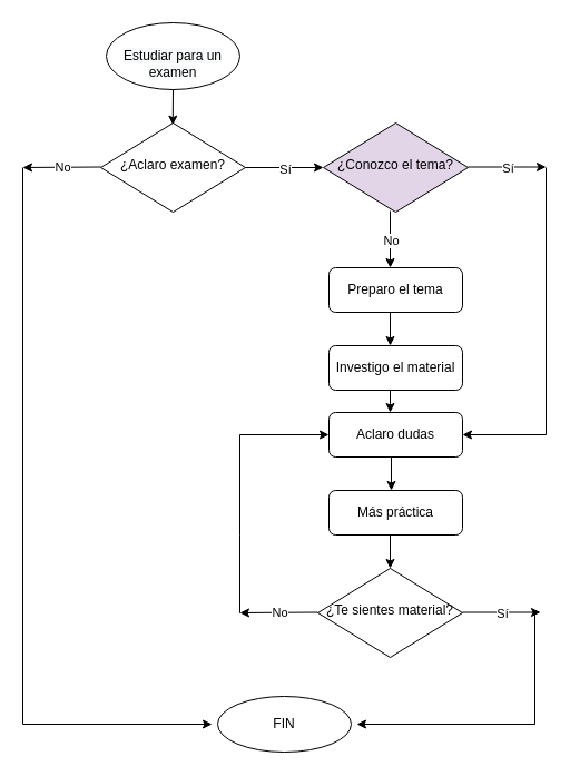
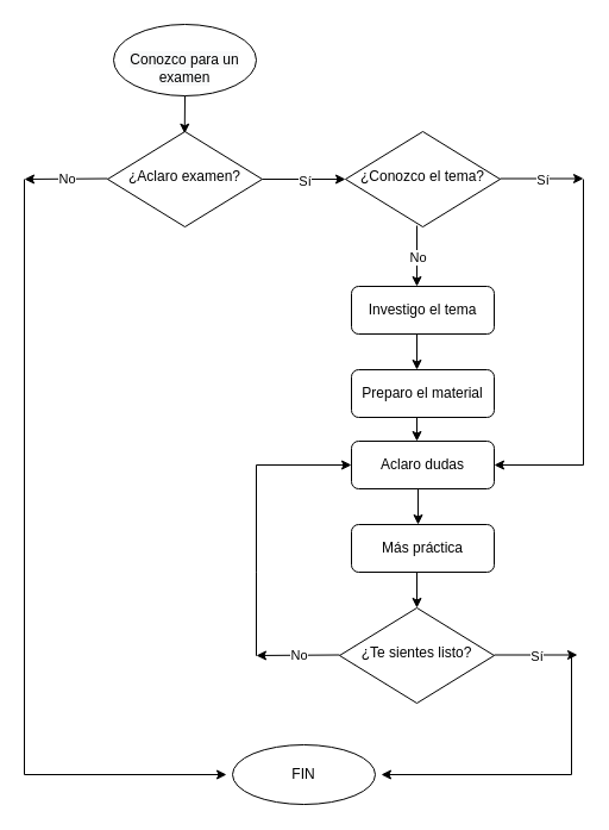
  <mxCell id="0" />
  <mxCell id="1" parent="0" />
  <mxCell id="2" value="¿Aclaro examen?" style="rhombus;whiteSpace=wrap;html=1;shadow=0;fontFamily=Helvetica;fontSize=12;align=center;strokeWidth=1;spacing=6;spacingTop=-4;" parent="1" vertex="1"><mxGeometry x="90" y="110" width="130" height="80" as="geometry" /></mxCell>
- <mxCell id="3" value="Preparo el tema" style="rounded=1;whiteSpace=wrap;html=1;fontSize=12;glass=0;strokeWidth=1;shadow=0;" parent="1" vertex="1"><mxGeometry x="295" y="240" width="120" height="40" as="geometry" /></mxCell>
+ <mxCell id="3" value="Investigo el tema" style="rounded=1;whiteSpace=wrap;html=1;fontSize=12;glass=0;strokeWidth=1;shadow=0;" parent="1" vertex="1"><mxGeometry x="295" y="240" width="120" height="40" as="geometry" /></mxCell>
  <mxCell id="4" value="" style="endArrow=classic;html=1;rounded=0;" edge="1" parent="1"><mxGeometry relative="1" as="geometry"><mxPoint x="220" y="150" as="sourcePoint" /><mxPoint x="290" y="150" as="targetPoint" /></mxGeometry></mxCell>
  <mxCell id="5" value="Sí" style="edgeLabel;resizable=0;html=1;align=center;verticalAlign=middle;" connectable="0" vertex="1" parent="4"><mxGeometry relative="1" as="geometry"><mxPoint y="1" as="offset" /></mxGeometry></mxCell>
- <mxCell id="6" value="¿Conozco el tema?" style="rhombus;whiteSpace=wrap;html=1;shadow=0;fontFamily=Helvetica;fontSize=12;align=center;strokeWidth=1;spacing=6;spacingTop=-4;fillColor=#e1d5e7;" vertex="1" parent="1"><mxGeometry x="290" y="110" width="130" height="80" as="geometry" /></mxCell>
+ <mxCell id="6" value="¿Conozco el tema?" style="rhombus;whiteSpace=wrap;html=1;shadow=0;fontFamily=Helvetica;fontSize=12;align=center;strokeWidth=1;spacing=6;spacingTop=-4;" vertex="1" parent="1"><mxGeometry x="290" y="110" width="130" height="80" as="geometry" /></mxCell>
  <mxCell id="7" value="" style="endArrow=classic;html=1;rounded=0;" edge="1" parent="1"><mxGeometry relative="1" as="geometry"><mxPoint x="90" y="149.5" as="sourcePoint" /><mxPoint x="20" y="150" as="targetPoint" /></mxGeometry></mxCell>
  <mxCell id="8" value="No" style="edgeLabel;resizable=0;html=1;align=center;verticalAlign=middle;" connectable="0" vertex="1" parent="7"><mxGeometry relative="1" as="geometry"><mxPoint as="offset" /></mxGeometry></mxCell>
  <mxCell id="9" value="" style="endArrow=classic;html=1;rounded=0;" edge="1" parent="1"><mxGeometry relative="1" as="geometry"><mxPoint x="420" y="149.5" as="sourcePoint" /><mxPoint x="490" y="149.5" as="targetPoint" /></mxGeometry></mxCell>
  <mxCell id="10" value="Sí" style="edgeLabel;resizable=0;html=1;align=center;verticalAlign=middle;" connectable="0" vertex="1" parent="9"><mxGeometry relative="1" as="geometry"><mxPoint y="1" as="offset" /></mxGeometry></mxCell>
  <mxCell id="11" value="" style="endArrow=classic;html=1;rounded=0;" edge="1" parent="1"><mxGeometry relative="1" as="geometry"><mxPoint x="350" y="189" as="sourcePoint" /><mxPoint x="350" y="240" as="targetPoint" /></mxGeometry></mxCell>
  <mxCell id="12" value="No" style="edgeLabel;resizable=0;html=1;align=center;verticalAlign=middle;" connectable="0" vertex="1" parent="11"><mxGeometry relative="1" as="geometry"><mxPoint as="offset" /></mxGeometry></mxCell>
  <mxCell id="13" value="" style="endArrow=classic;html=1;rounded=0;" edge="1" parent="1"><mxGeometry width="50" height="50" relative="1" as="geometry"><mxPoint x="350" y="280" as="sourcePoint" /><mxPoint x="350" y="310" as="targetPoint" /></mxGeometry></mxCell>
  <mxCell id="14" value="" style="edgeStyle=orthogonalEdgeStyle;rounded=0;orthogonalLoop=1;jettySize=auto;html=1;" edge="1" parent="1"><mxGeometry relative="1" as="geometry"><mxPoint x="350" y="350" as="sourcePoint" /><mxPoint x="350" y="370" as="targetPoint" /></mxGeometry></mxCell>
- <mxCell id="15" value="Investigo el material" style="rounded=1;whiteSpace=wrap;html=1;fontSize=12;glass=0;strokeWidth=1;shadow=0;" vertex="1" parent="1"><mxGeometry x="295" y="310" width="120" height="40" as="geometry" /></mxCell>
+ <mxCell id="15" value="Preparo el material" style="rounded=1;whiteSpace=wrap;html=1;fontSize=12;glass=0;strokeWidth=1;shadow=0;" vertex="1" parent="1"><mxGeometry x="295" y="310" width="120" height="40" as="geometry" /></mxCell>
  <mxCell id="16" value="" style="edgeStyle=orthogonalEdgeStyle;rounded=0;orthogonalLoop=1;jettySize=auto;html=1;" edge="1" parent="1"><mxGeometry relative="1" as="geometry"><mxPoint x="351" y="410" as="sourcePoint" /><mxPoint x="351" y="440" as="targetPoint" /></mxGeometry></mxCell>
  <mxCell id="17" value="Aclaro dudas" style="rounded=1;whiteSpace=wrap;html=1;fontSize=12;glass=0;strokeWidth=1;shadow=0;" vertex="1" parent="1"><mxGeometry x="295" y="370" width="120" height="40" as="geometry" /></mxCell>
- <mxCell id="18" value="¿Te sientes material?" style="rhombus;whiteSpace=wrap;html=1;shadow=0;fontFamily=Helvetica;fontSize=12;align=center;strokeWidth=1;spacing=6;spacingTop=-4;" vertex="1" parent="1"><mxGeometry x="285" y="510" width="130" height="80" as="geometry" /></mxCell>
+ <mxCell id="18" value="¿Te sientes listo?" style="rhombus;whiteSpace=wrap;html=1;shadow=0;fontFamily=Helvetica;fontSize=12;align=center;strokeWidth=1;spacing=6;spacingTop=-4;" vertex="1" parent="1"><mxGeometry x="285" y="510" width="130" height="80" as="geometry" /></mxCell>
  <mxCell id="19" value="" style="endArrow=classic;html=1;rounded=0;" edge="1" parent="1"><mxGeometry relative="1" as="geometry"><mxPoint x="415" y="549.5" as="sourcePoint" /><mxPoint x="485" y="549.5" as="targetPoint" /></mxGeometry></mxCell>
  <mxCell id="20" value="Sí" style="edgeLabel;resizable=0;html=1;align=center;verticalAlign=middle;" connectable="0" vertex="1" parent="19"><mxGeometry relative="1" as="geometry"><mxPoint y="1" as="offset" /></mxGeometry></mxCell>
  <mxCell id="21" value="" style="endArrow=classic;html=1;rounded=0;" edge="1" parent="1"><mxGeometry relative="1" as="geometry"><mxPoint x="285" y="549.5" as="sourcePoint" /><mxPoint x="215" y="550" as="targetPoint" /></mxGeometry></mxCell>
  <mxCell id="22" value="No" style="edgeLabel;resizable=0;html=1;align=center;verticalAlign=middle;" connectable="0" vertex="1" parent="21"><mxGeometry relative="1" as="geometry"><mxPoint as="offset" /></mxGeometry></mxCell>
  <mxCell id="23" value="" style="endArrow=classic;html=1;rounded=0;entryX=0;entryY=0.5;entryDx=0;entryDy=0;" edge="1" parent="1" target="17"><mxGeometry width="50" height="50" relative="1" as="geometry"><mxPoint x="215" y="480" as="sourcePoint" /><mxPoint x="215" y="330" as="targetPoint" /><Array as="points"><mxPoint x="215" y="550" /><mxPoint x="215" y="480" /><mxPoint x="215" y="390" /></Array></mxGeometry></mxCell>
  <mxCell id="24" value="" style="endArrow=classic;html=1;rounded=0;entryX=1;entryY=0.5;entryDx=0;entryDy=0;" edge="1" parent="1" target="17"><mxGeometry width="50" height="50" relative="1" as="geometry"><mxPoint x="490" y="150" as="sourcePoint" /><mxPoint x="490" y="340" as="targetPoint" /><Array as="points"><mxPoint x="490" y="390" /></Array></mxGeometry></mxCell>
  <mxCell id="25" value="Más práctica" style="rounded=1;whiteSpace=wrap;html=1;fontSize=12;glass=0;strokeWidth=1;shadow=0;" vertex="1" parent="1"><mxGeometry x="295" y="440" width="120" height="40" as="geometry" /></mxCell>
  <mxCell id="26" value="" style="endArrow=classic;html=1;rounded=0;" edge="1" parent="1"><mxGeometry width="50" height="50" relative="1" as="geometry"><mxPoint x="350" y="480" as="sourcePoint" /><mxPoint x="350" y="510" as="targetPoint" /></mxGeometry></mxCell>
  <mxCell id="27" value="" style="endArrow=classic;html=1;rounded=0;" edge="1" parent="1"><mxGeometry width="50" height="50" relative="1" as="geometry"><mxPoint x="480" y="550" as="sourcePoint" /><mxPoint x="320" y="650" as="targetPoint" /><Array as="points"><mxPoint x="480" y="650" /></Array></mxGeometry></mxCell>
  <mxCell id="28" value="" style="endArrow=classic;html=1;rounded=0;" edge="1" parent="1"><mxGeometry width="50" height="50" relative="1" as="geometry"><mxPoint x="20" y="150" as="sourcePoint" /><mxPoint x="190" y="650" as="targetPoint" /><Array as="points"><mxPoint x="20" y="650" /></Array></mxGeometry></mxCell>
- <mxCell id="29" value="&lt;br&gt;&lt;span style=&quot;color: rgb(0, 0, 0); font-family: Helvetica; font-size: 12px; font-style: normal; font-variant-ligatures: normal; font-variant-caps: normal; font-weight: 400; letter-spacing: normal; orphans: 2; text-align: center; text-indent: 0px; text-transform: none; widows: 2; word-spacing: 0px; -webkit-text-stroke-width: 0px; background-color: rgb(248, 249, 250); text-decoration-thickness: initial; text-decoration-style: initial; text-decoration-color: initial; float: none; display: inline !important;&quot;&gt;Estudiar para un examen&lt;/span&gt;" style="ellipse;whiteSpace=wrap;html=1;" vertex="1" parent="1"><mxGeometry x="95" y="20" width="120" height="60" as="geometry" /></mxCell>
+ <mxCell id="29" value="&lt;br&gt;&lt;span style=&quot;color: rgb(0, 0, 0); font-family: Helvetica; font-size: 12px; font-style: normal; font-variant-ligatures: normal; font-variant-caps: normal; font-weight: 400; letter-spacing: normal; orphans: 2; text-align: center; text-indent: 0px; text-transform: none; widows: 2; word-spacing: 0px; -webkit-text-stroke-width: 0px; background-color: rgb(248, 249, 250); text-decoration-thickness: initial; text-decoration-style: initial; text-decoration-color: initial; float: none; display: inline !important;&quot;&gt;Conozco para un examen&lt;/span&gt;" style="ellipse;whiteSpace=wrap;html=1;" vertex="1" parent="1"><mxGeometry x="95" y="20" width="120" height="60" as="geometry" /></mxCell>
  <mxCell id="30" value="FIN" style="ellipse;whiteSpace=wrap;html=1;" vertex="1" parent="1"><mxGeometry x="195" y="625" width="120" height="50" as="geometry" /></mxCell>
  <mxCell id="31" value="" style="endArrow=classic;html=1;rounded=0;" edge="1" parent="1"><mxGeometry width="50" height="50" relative="1" as="geometry"><mxPoint x="155" y="80" as="sourcePoint" /><mxPoint x="154.737" y="111.684" as="targetPoint" /></mxGeometry></mxCell>
